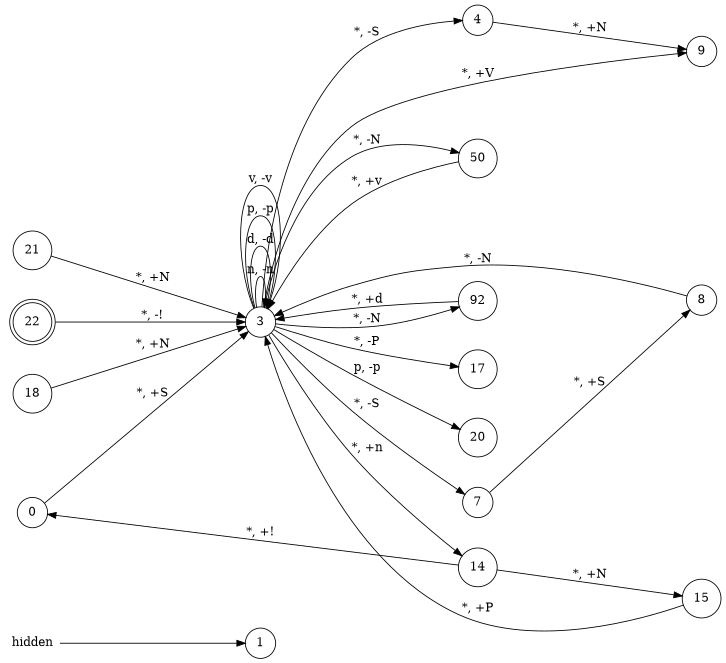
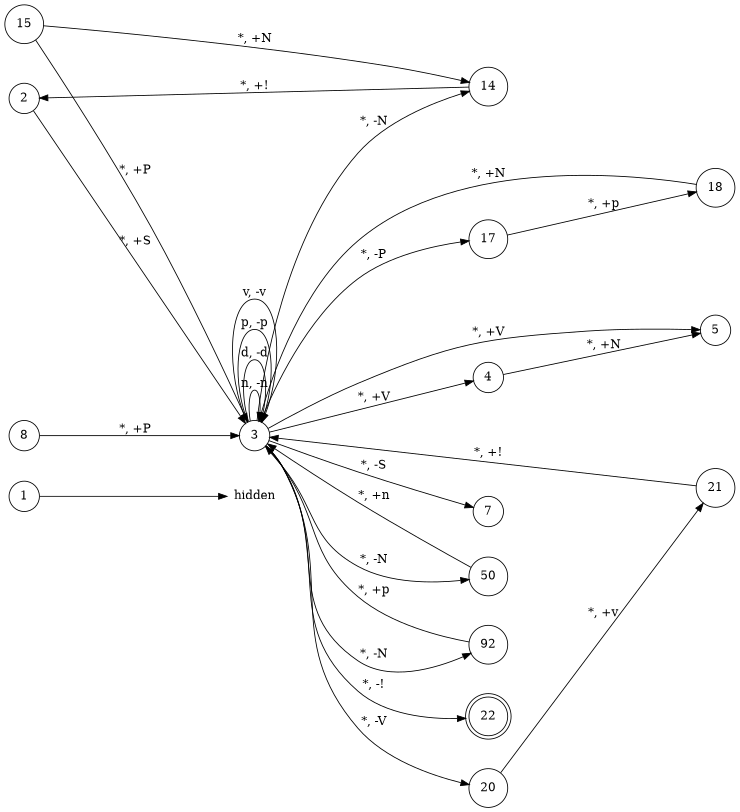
  digraph {
    nodesep=0.5
    rankdir=LR
    ranksep=2.5
    splines=true
    node [shape=circle]
    hidden [shape=plaintext]
    1
-   2 [label=0]
+   2
    3
    4
    7
    n7 [label=50]
    n8 [label=92]
    14
    17
    20
    22 [shape=doublecircle]
-   5 [label=9]
+   5
    8
    15
    18
    21
-   hidden -> 1
+   1 -> hidden
    2 -> 3 [label="*, +S"]
    3 -> 3 [label="n, -n"]
    3 -> 3 [label="d, -d"]
    3 -> 3 [label="p, -p"]
    3 -> 3 [label="v, -v"]
-   3 -> 4 [label="*, -S"]
+   3 -> 4 [label="*, +V"]
    3 -> 7 [label="*, -S"]
    3 -> n7 [label="*, -N"]
    3 -> n8 [label="*, -N"]
-   3 -> 14 [label="*, +n"]
+   3 -> 14 [label="*, -N"]
    3 -> 17 [label="*, -P"]
-   3 -> 20 [label="p, -p"]
-   22 -> 3 [label="*, -!"]
+   3 -> 20 [label="*, -V"]
+   3 -> 22 [label="*, -!"]
    3 -> 5 [label="*, +V"]
    4 -> 5 [label="*, +N"]
-   7 -> 8 [label="*, +S"]
-   n7 -> 3 [label="*, +v"]
-   n8 -> 3 [label="*, +d"]
+   n7 -> 3 [label="*, +n"]
+   n8 -> 3 [label="*, +p"]
    14 -> 2 [label="*, +!"]
-   14 -> 15 [label="*, +N"]
-   8 -> 3 [label="*, -N"]
+   15 -> 14 [label="*, +N"]
+   17 -> 18 [label="*, +p"]
+   20 -> 21 [label="*, +v"]
+   8 -> 3 [label="*, +P"]
    15 -> 3 [label="*, +P"]
    18 -> 3 [label="*, +N"]
-   21 -> 3 [label="*, +N"]
+   21 -> 3 [label="*, +!"]
  }
